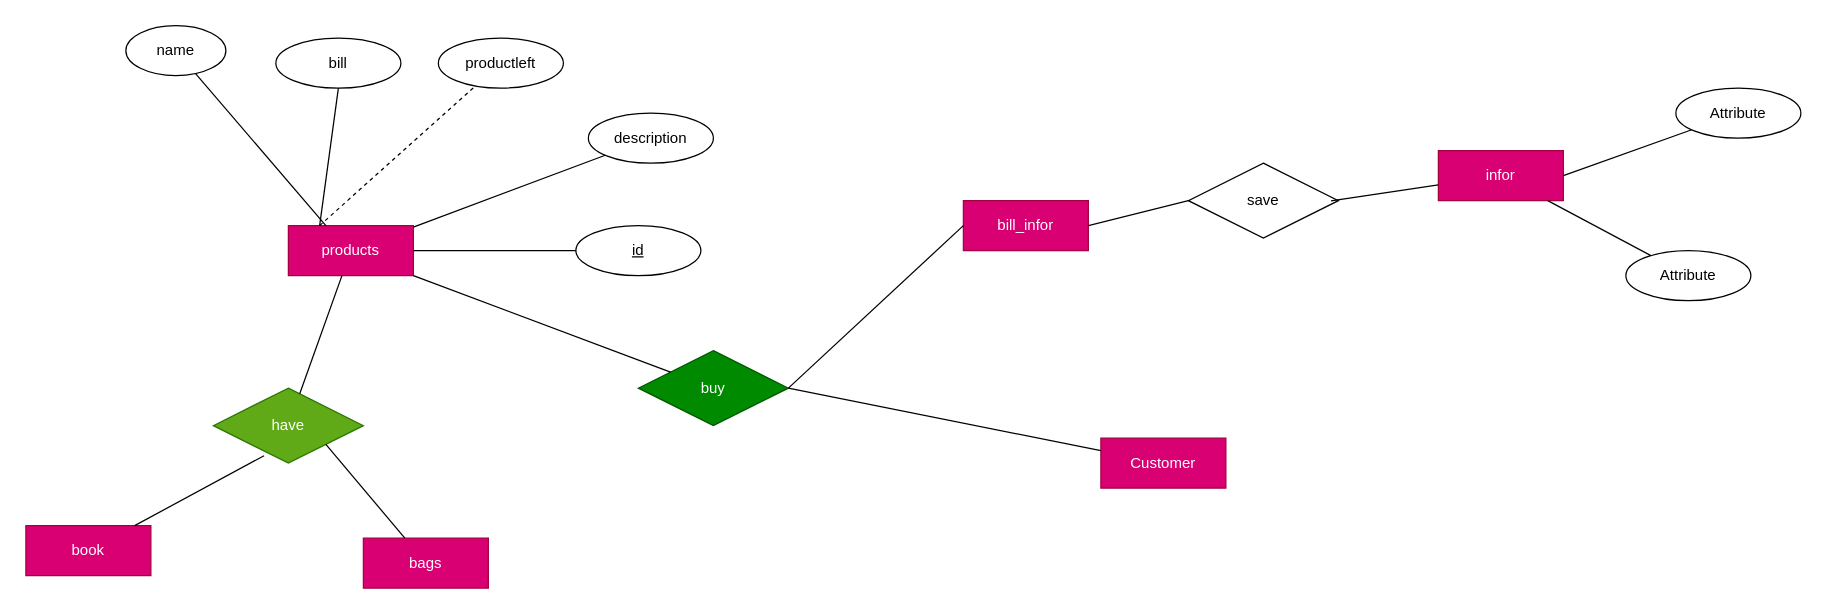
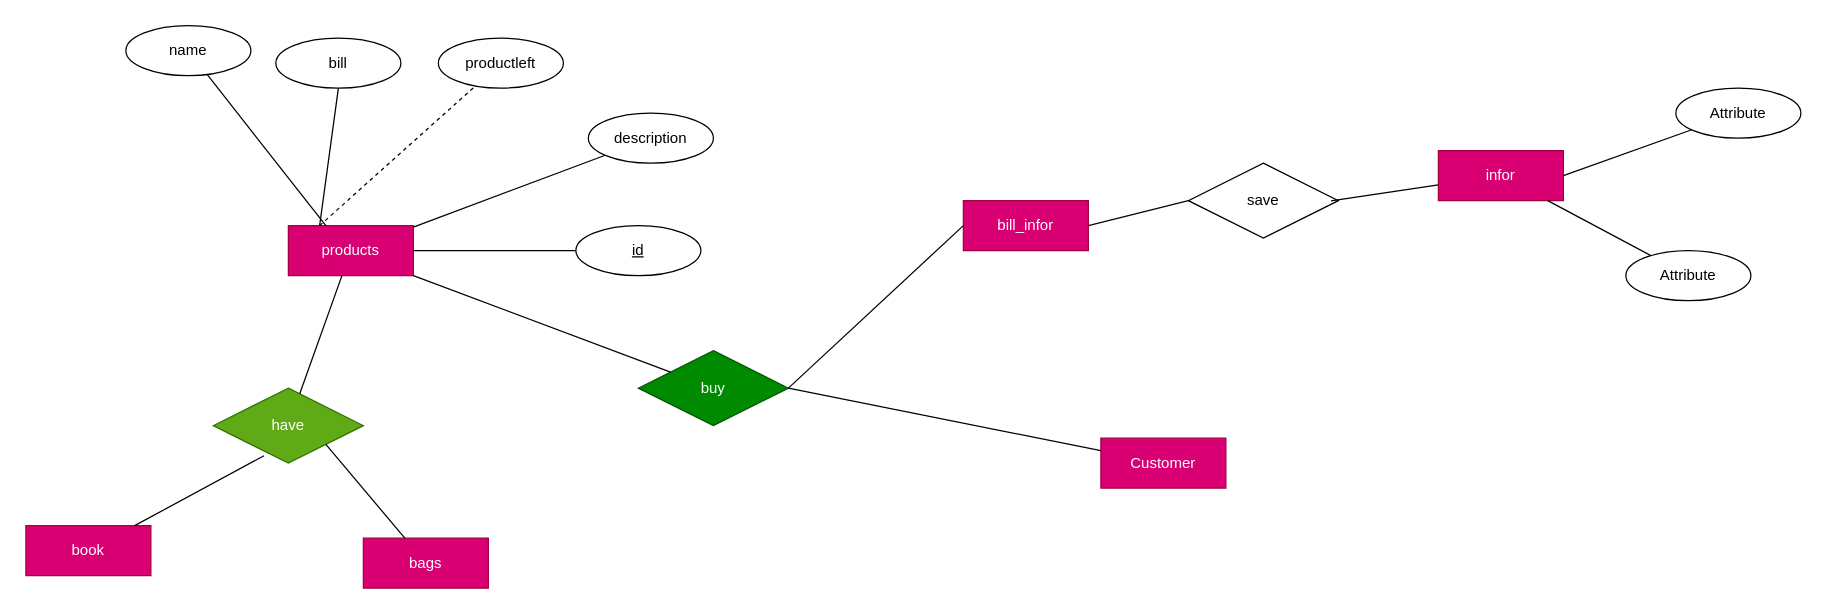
  <mxCell id="0" />
  <mxCell id="1" parent="0" />
  <mxCell id="2" value="products&lt;br&gt;" style="whiteSpace=wrap;html=1;align=center;fillColor=#d80073;fontColor=#ffffff;strokeColor=#A50040;" parent="1" vertex="1"><mxGeometry x="230" y="180" width="100" height="40" as="geometry" /></mxCell>
  <mxCell id="3" value="bill" style="ellipse;whiteSpace=wrap;html=1;align=center;" parent="1" vertex="1"><mxGeometry x="220" y="30" width="100" height="40" as="geometry" /></mxCell>
  <mxCell id="4" value="productleft" style="ellipse;whiteSpace=wrap;html=1;align=center;" parent="1" vertex="1"><mxGeometry x="350" y="30" width="100" height="40" as="geometry" /></mxCell>
  <mxCell id="5" value="description" style="ellipse;whiteSpace=wrap;html=1;align=center;" parent="1" vertex="1"><mxGeometry x="470" y="90" width="100" height="40" as="geometry" /></mxCell>
- <mxCell id="6" value="name" style="ellipse;whiteSpace=wrap;html=1;align=center;" parent="1" vertex="1"><mxGeometry x="100" y="20" width="80" height="40" as="geometry" /></mxCell>
+ <mxCell id="6" value="name" style="ellipse;whiteSpace=wrap;html=1;align=center;" parent="1" vertex="1"><mxGeometry x="100" y="20" width="100" height="40" as="geometry" /></mxCell>
  <mxCell id="7" value="id" style="ellipse;whiteSpace=wrap;html=1;align=center;fontStyle=4;" parent="1" vertex="1"><mxGeometry x="460" y="180" width="100" height="40" as="geometry" /></mxCell>
  <mxCell id="8" value="" style="endArrow=none;html=1;rounded=0;exitX=0.5;exitY=1;exitDx=0;exitDy=0;entryX=0.25;entryY=0;entryDx=0;entryDy=0;" parent="1" source="3" target="2" edge="1"><mxGeometry relative="1" as="geometry"><mxPoint x="250" y="140" as="sourcePoint" /><mxPoint x="410" y="140" as="targetPoint" /></mxGeometry></mxCell>
  <mxCell id="9" value="" style="endArrow=none;html=1;rounded=0;exitX=0.25;exitY=0;exitDx=0;exitDy=0;dashed=1;" parent="1" source="2" target="4" edge="1"><mxGeometry relative="1" as="geometry"><mxPoint x="280" y="140" as="sourcePoint" /><mxPoint x="440" y="140" as="targetPoint" /></mxGeometry></mxCell>
  <mxCell id="10" value="" style="endArrow=none;html=1;rounded=0;" parent="1" source="2" target="5" edge="1"><mxGeometry relative="1" as="geometry"><mxPoint x="310" y="160" as="sourcePoint" /><mxPoint x="470" y="160" as="targetPoint" /></mxGeometry></mxCell>
  <mxCell id="11" value="" style="endArrow=none;html=1;rounded=0;entryX=0;entryY=0.5;entryDx=0;entryDy=0;" parent="1" source="2" target="7" edge="1"><mxGeometry relative="1" as="geometry"><mxPoint x="350" y="200" as="sourcePoint" /><mxPoint x="510" y="200" as="targetPoint" /></mxGeometry></mxCell>
  <mxCell id="12" value="" style="endArrow=none;html=1;rounded=0;" parent="1" target="6" edge="1"><mxGeometry relative="1" as="geometry"><mxPoint x="260" y="180" as="sourcePoint" /><mxPoint x="280" y="290" as="targetPoint" /></mxGeometry></mxCell>
  <mxCell id="13" value="have" style="shape=rhombus;perimeter=rhombusPerimeter;whiteSpace=wrap;html=1;align=center;fillColor=#60a917;fontColor=#ffffff;strokeColor=#2D7600;" parent="1" vertex="1"><mxGeometry x="170" y="310" width="120" height="60" as="geometry" /></mxCell>
  <mxCell id="14" value="" style="endArrow=none;html=1;rounded=0;" parent="1" source="13" target="2" edge="1"><mxGeometry relative="1" as="geometry"><mxPoint x="10" y="260" as="sourcePoint" /><mxPoint x="170" y="260" as="targetPoint" /></mxGeometry></mxCell>
  <mxCell id="15" value="book" style="whiteSpace=wrap;html=1;align=center;fillColor=#d80073;fontColor=#ffffff;strokeColor=#A50040;" parent="1" vertex="1"><mxGeometry x="20" y="420" width="100" height="40" as="geometry" /></mxCell>
  <mxCell id="16" value="bags" style="whiteSpace=wrap;html=1;align=center;fillColor=#d80073;fontColor=#ffffff;strokeColor=#A50040;" parent="1" vertex="1"><mxGeometry x="290" y="430" width="100" height="40" as="geometry" /></mxCell>
  <mxCell id="17" value="" style="endArrow=none;html=1;rounded=0;entryX=0.338;entryY=0.901;entryDx=0;entryDy=0;entryPerimeter=0;" parent="1" source="15" target="13" edge="1"><mxGeometry relative="1" as="geometry"><mxPoint x="30" y="390" as="sourcePoint" /><mxPoint x="190" y="390" as="targetPoint" /></mxGeometry></mxCell>
  <mxCell id="18" value="" style="endArrow=none;html=1;rounded=0;exitX=1;exitY=1;exitDx=0;exitDy=0;" parent="1" source="13" target="16" edge="1"><mxGeometry relative="1" as="geometry"><mxPoint x="290" y="400" as="sourcePoint" /><mxPoint x="450" y="400" as="targetPoint" /></mxGeometry></mxCell>
  <mxCell id="19" value="Customer" style="whiteSpace=wrap;html=1;align=center;fillColor=#d80073;fontColor=#ffffff;strokeColor=#A50040;" parent="1" vertex="1"><mxGeometry x="880" y="350" width="100" height="40" as="geometry" /></mxCell>
  <mxCell id="20" value="buy" style="shape=rhombus;perimeter=rhombusPerimeter;whiteSpace=wrap;html=1;align=center;fillColor=#008a00;fontColor=#ffffff;strokeColor=#005700;" parent="1" vertex="1"><mxGeometry x="510" y="280" width="120" height="60" as="geometry" /></mxCell>
  <mxCell id="21" value="" style="endArrow=none;html=1;rounded=0;exitX=1;exitY=1;exitDx=0;exitDy=0;" parent="1" source="2" target="20" edge="1"><mxGeometry relative="1" as="geometry"><mxPoint x="340" y="280" as="sourcePoint" /><mxPoint x="500" y="280" as="targetPoint" /></mxGeometry></mxCell>
  <mxCell id="22" value="" style="endArrow=none;html=1;rounded=0;exitX=1;exitY=0.5;exitDx=0;exitDy=0;" parent="1" source="20" target="19" edge="1"><mxGeometry relative="1" as="geometry"><mxPoint x="560" y="260" as="sourcePoint" /><mxPoint x="720" y="260" as="targetPoint" /></mxGeometry></mxCell>
  <mxCell id="23" value="bill_infor" style="whiteSpace=wrap;html=1;align=center;fillColor=#d80073;fontColor=#ffffff;strokeColor=#A50040;" parent="1" vertex="1"><mxGeometry x="770" y="160" width="100" height="40" as="geometry" /></mxCell>
  <mxCell id="24" value="" style="endArrow=none;html=1;rounded=0;exitX=1;exitY=0.5;exitDx=0;exitDy=0;entryX=0;entryY=0.5;entryDx=0;entryDy=0;" parent="1" source="20" target="23" edge="1"><mxGeometry relative="1" as="geometry"><mxPoint x="660" y="240" as="sourcePoint" /><mxPoint x="820" y="240" as="targetPoint" /></mxGeometry></mxCell>
  <mxCell id="25" value="save" style="shape=rhombus;perimeter=rhombusPerimeter;whiteSpace=wrap;html=1;align=center;" parent="1" vertex="1"><mxGeometry x="950" y="130" width="120" height="60" as="geometry" /></mxCell>
  <mxCell id="26" value="" style="endArrow=none;html=1;rounded=0;exitX=1;exitY=0.5;exitDx=0;exitDy=0;entryX=0;entryY=0.5;entryDx=0;entryDy=0;" parent="1" source="23" target="25" edge="1"><mxGeometry relative="1" as="geometry"><mxPoint x="890" y="0" as="sourcePoint" /><mxPoint x="1050" y="0" as="targetPoint" /></mxGeometry></mxCell>
  <mxCell id="27" value="infor" style="whiteSpace=wrap;html=1;align=center;fillColor=#d80073;fontColor=#ffffff;strokeColor=#A50040;" parent="1" vertex="1"><mxGeometry x="1150" y="120" width="100" height="40" as="geometry" /></mxCell>
  <mxCell id="28" value="" style="endArrow=none;html=1;rounded=0;exitX=0.951;exitY=0.502;exitDx=0;exitDy=0;exitPerimeter=0;" parent="1" source="25" target="27" edge="1"><mxGeometry relative="1" as="geometry"><mxPoint x="1190" y="160" as="sourcePoint" /><mxPoint x="1350" y="160" as="targetPoint" /></mxGeometry></mxCell>
  <mxCell id="29" value="Attribute" style="ellipse;whiteSpace=wrap;html=1;align=center;" parent="1" vertex="1"><mxGeometry x="1300" y="200" width="100" height="40" as="geometry" /></mxCell>
  <mxCell id="30" value="Attribute" style="ellipse;whiteSpace=wrap;html=1;align=center;" parent="1" vertex="1"><mxGeometry x="1340" y="70" width="100" height="40" as="geometry" /></mxCell>
  <mxCell id="31" value="" style="endArrow=none;html=1;rounded=0;exitX=1;exitY=0.5;exitDx=0;exitDy=0;" parent="1" source="27" target="30" edge="1"><mxGeometry relative="1" as="geometry"><mxPoint x="1360" y="100" as="sourcePoint" /><mxPoint x="1520" y="100" as="targetPoint" /></mxGeometry></mxCell>
  <mxCell id="32" value="" style="endArrow=none;html=1;rounded=0;" parent="1" source="27" target="29" edge="1"><mxGeometry relative="1" as="geometry"><mxPoint x="1370" y="110" as="sourcePoint" /><mxPoint x="1530" y="110" as="targetPoint" /></mxGeometry></mxCell>
